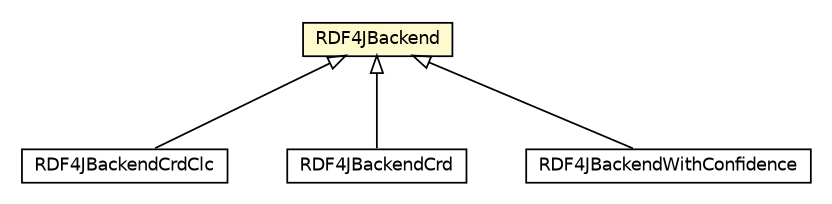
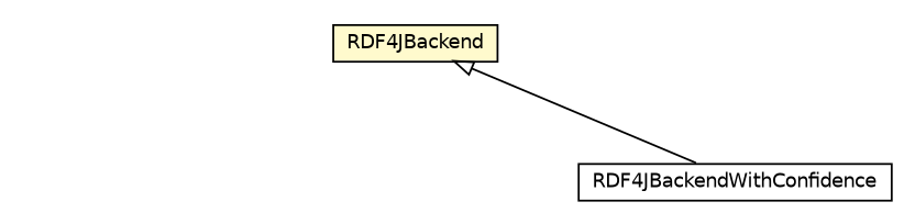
  digraph {
    nodesep=0.25
    ranksep=0.5
    node [fontcolor=black fontname=Helvetica fontsize=10.0 shape=plaintext]
    edge [arrowtail=empty dir=back fontname=Helvetica fontsize=10 headport=p labelfontname=Helvetica labelfontsize=10 tailport=p]
    n1 [label=<<table title="org.universAAL.context.che.database.impl.RDF4JBackend" border="0" cellborder="1" cellspacing="0" cellpadding="2" port="p" bgcolor="lemonChiffon" href="./RDF4JBackend.html"> 		<tr><td><table border="0" cellspacing="0" cellpadding="1"> <tr><td align="center" balign="center"> RDF4JBackend </td></tr> 		</table></td></tr> 		</table>>]
-   n2 [label=<<table title="org.universAAL.context.che.database.impl.RDF4JBackendCrdClc" border="0" cellborder="1" cellspacing="0" cellpadding="2" port="p" href="./RDF4JBackendCrdClc.html"> 		<tr><td><table border="0" cellspacing="0" cellpadding="1"> <tr><td align="center" balign="center"> RDF4JBackendCrdClc </td></tr> 		</table></td></tr> 		</table>>]
-   n3 [label=<<table title="org.universAAL.context.che.database.impl.RDF4JBackendCrd" border="0" cellborder="1" cellspacing="0" cellpadding="2" port="p" href="./RDF4JBackendCrd.html"> 		<tr><td><table border="0" cellspacing="0" cellpadding="1"> <tr><td align="center" balign="center"> RDF4JBackendCrd </td></tr> 		</table></td></tr> 		</table>>]
    n4 [label=<<table title="org.universAAL.context.che.database.impl.RDF4JBackendWithConfidence" border="0" cellborder="1" cellspacing="0" cellpadding="2" port="p" href="./RDF4JBackendWithConfidence.html"> 		<tr><td><table border="0" cellspacing="0" cellpadding="1"> <tr><td align="center" balign="center"> RDF4JBackendWithConfidence </td></tr> 		</table></td></tr> 		</table>>]
-   n1 -> n2
-   n1 -> n3
    n1 -> n4
  }
